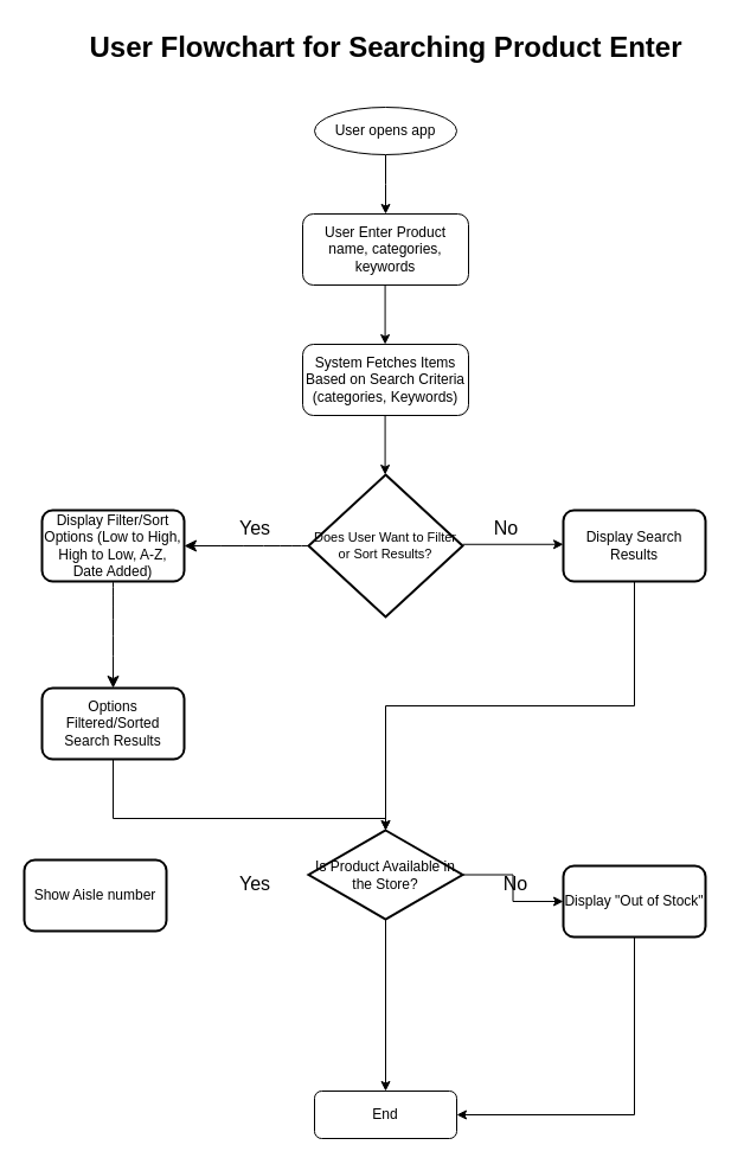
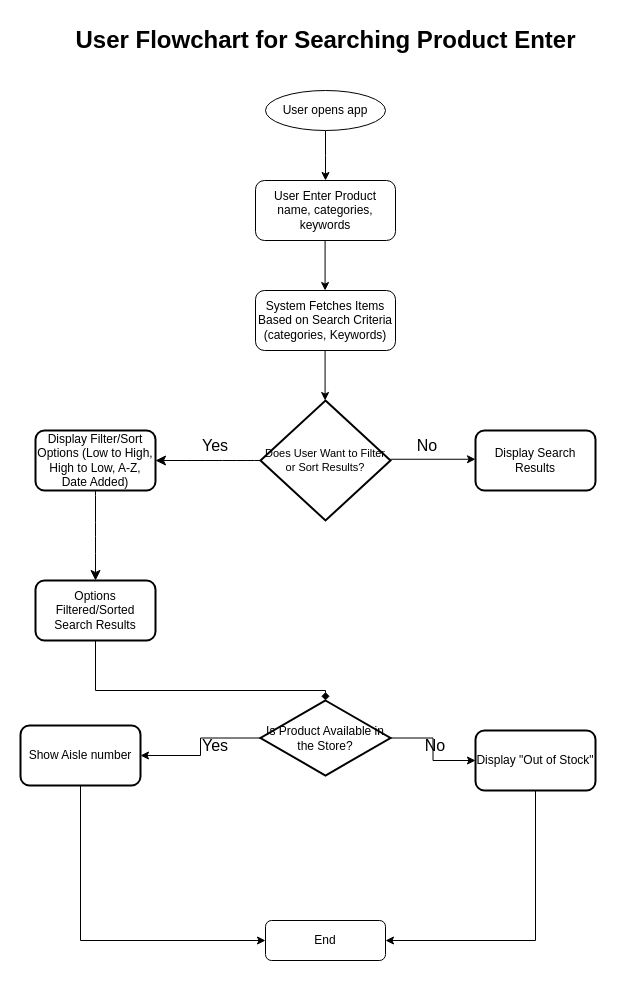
  <mxCell id="0" />
  <mxCell id="1" parent="0" />
  <mxCell id="2" value="" style="edgeStyle=orthogonalEdgeStyle;rounded=0;orthogonalLoop=1;jettySize=auto;html=1;" parent="1" source="3" edge="1"><mxGeometry relative="1" as="geometry"><mxPoint x="325" y="180" as="targetPoint" /></mxGeometry></mxCell>
  <mxCell id="3" value="User opens app" style="ellipse;whiteSpace=wrap;html=1;fontSize=12;glass=0;strokeWidth=1;shadow=0;" parent="1" vertex="1"><mxGeometry x="265" y="90" width="120" height="40" as="geometry" /></mxCell>
  <mxCell id="4" value="User Enter Product name, categories, keywords" style="rounded=1;whiteSpace=wrap;html=1;fontSize=12;glass=0;strokeWidth=1;shadow=0;" parent="1" vertex="1"><mxGeometry x="255" y="180" width="140" height="60" as="geometry" /></mxCell>
  <mxCell id="5" value="User Flowchart for Searching Product Enter" style="text;strokeColor=none;fillColor=none;html=1;fontSize=24;fontStyle=1;verticalAlign=middle;align=center;" parent="1" vertex="1"><mxGeometry x="275" y="20" width="100" height="40" as="geometry" /></mxCell>
  <mxCell id="6" value="" style="edgeStyle=orthogonalEdgeStyle;rounded=0;orthogonalLoop=1;jettySize=auto;html=1;" parent="1" edge="1"><mxGeometry relative="1" as="geometry"><mxPoint x="324.58" y="240" as="sourcePoint" /><mxPoint x="324.58" y="290" as="targetPoint" /></mxGeometry></mxCell>
  <mxCell id="7" value="" style="edgeStyle=orthogonalEdgeStyle;rounded=0;orthogonalLoop=1;jettySize=auto;html=1;" parent="1" edge="1"><mxGeometry relative="1" as="geometry"><mxPoint x="325" y="510" as="targetPoint" /><mxPoint x="325" y="460" as="sourcePoint" /></mxGeometry></mxCell>
  <mxCell id="8" value="System Fetches Items Based on Search Criteria (categories, Keywords)" style="rounded=1;whiteSpace=wrap;html=1;fontSize=12;glass=0;strokeWidth=1;shadow=0;" parent="1" vertex="1"><mxGeometry x="255" y="290" width="140" height="60" as="geometry" /></mxCell>
  <mxCell id="9" value="" style="edgeStyle=orthogonalEdgeStyle;rounded=0;orthogonalLoop=1;jettySize=auto;html=1;" parent="1" edge="1"><mxGeometry relative="1" as="geometry"><mxPoint x="324.58" y="350" as="sourcePoint" /><mxPoint x="324.58" y="400" as="targetPoint" /></mxGeometry></mxCell>
  <mxCell id="10" value="" style="edgeStyle=none;curved=1;rounded=0;orthogonalLoop=1;jettySize=auto;html=1;fontSize=12;startSize=8;endSize=8;" parent="1" source="11" target="13" edge="1"><mxGeometry relative="1" as="geometry" /></mxCell>
  <mxCell id="11" value="&lt;div style=&quot;&quot;&gt;&lt;span style=&quot;font-size: 11px;&quot;&gt;&lt;br&gt;&lt;/span&gt;&lt;/div&gt;&lt;font style=&quot;font-size: 11px;&quot;&gt;&lt;div style=&quot;&quot;&gt;Does User Want to Filter or Sort Results?&lt;/div&gt;&lt;/font&gt;&lt;div style=&quot;&quot;&gt;&lt;br&gt;&lt;/div&gt;" style="strokeWidth=2;html=1;shape=mxgraph.flowchart.decision;whiteSpace=wrap;align=center;" parent="1" vertex="1"><mxGeometry x="260" y="400" width="130" height="120" as="geometry" /></mxCell>
  <mxCell id="12" value="" style="edgeStyle=none;curved=1;rounded=0;orthogonalLoop=1;jettySize=auto;html=1;fontSize=12;startSize=8;endSize=8;" parent="1" source="13" target="17" edge="1"><mxGeometry relative="1" as="geometry" /></mxCell>
  <mxCell id="13" value="Display Filter/Sort Options (Low to High, High to Low, A-Z, Date Added)" style="rounded=1;whiteSpace=wrap;html=1;strokeWidth=2;" parent="1" vertex="1"><mxGeometry x="35" y="430" width="120" height="60" as="geometry" /></mxCell>
  <mxCell id="14" value="Yes" style="text;strokeColor=none;align=center;fillColor=none;html=1;verticalAlign=middle;whiteSpace=wrap;rounded=0;fontSize=16;" parent="1" vertex="1"><mxGeometry x="185" y="430" width="60" height="30" as="geometry" /></mxCell>
  <mxCell id="15" value="Display Search Results" style="rounded=1;whiteSpace=wrap;html=1;strokeWidth=2;" parent="1" vertex="1"><mxGeometry x="475" y="430" width="120" height="60" as="geometry" /></mxCell>
  <mxCell id="16" value="No" style="text;strokeColor=none;align=center;fillColor=none;html=1;verticalAlign=middle;whiteSpace=wrap;rounded=0;fontSize=16;rotation=0;" parent="1" vertex="1"><mxGeometry x="397" y="430" width="60" height="30" as="geometry" /></mxCell>
  <mxCell id="17" value="Options Filtered/Sorted Search Results" style="whiteSpace=wrap;html=1;rounded=1;strokeWidth=2;" parent="1" vertex="1"><mxGeometry x="35" y="580" width="120" height="60" as="geometry" /></mxCell>
- <mxCell id="18" value="" style="endArrow=classic;html=1;rounded=0;exitX=0.5;exitY=1;exitDx=0;exitDy=0;entryX=0.5;entryY=0;entryDx=0;entryDy=0;entryPerimeter=0;edgeStyle=orthogonalEdgeStyle;" parent="1" source="17" target="21" edge="1"><mxGeometry width="50" height="50" relative="1" as="geometry"><mxPoint x="85" y="670" as="sourcePoint" /><mxPoint x="265" y="730" as="targetPoint" /><Array as="points"><mxPoint x="95" y="690" /><mxPoint x="325" y="690" /></Array></mxGeometry></mxCell>
- <mxCell id="19" value="" style="edgeStyle=orthogonalEdgeStyle;rounded=0;orthogonalLoop=1;jettySize=auto;html=1;" parent="1" source="21" target="28" edge="1"><mxGeometry relative="1" as="geometry" /></mxCell>
+ <mxCell id="18" value="" style="endArrow=diamond;html=1;rounded=0;exitX=0.5;exitY=1;exitDx=0;exitDy=0;entryX=0.5;entryY=0;entryDx=0;entryDy=0;entryPerimeter=0;edgeStyle=orthogonalEdgeStyle;" parent="1" source="17" target="21" edge="1"><mxGeometry width="50" height="50" relative="1" as="geometry"><mxPoint x="85" y="670" as="sourcePoint" /><mxPoint x="265" y="730" as="targetPoint" /><Array as="points"><mxPoint x="95" y="690" /><mxPoint x="325" y="690" /></Array></mxGeometry></mxCell>
+ <mxCell id="19" value="" style="edgeStyle=orthogonalEdgeStyle;rounded=0;orthogonalLoop=1;jettySize=auto;html=1;" parent="1" source="21" target="22" edge="1"><mxGeometry relative="1" as="geometry" /></mxCell>
  <mxCell id="20" value="" style="edgeStyle=orthogonalEdgeStyle;rounded=0;orthogonalLoop=1;jettySize=auto;html=1;" parent="1" source="21" target="23" edge="1"><mxGeometry relative="1" as="geometry" /></mxCell>
  <mxCell id="21" value="&lt;div style=&quot;&quot;&gt;Is Product Available in the Store?&lt;br&gt;&lt;/div&gt;" style="strokeWidth=2;html=1;shape=mxgraph.flowchart.decision;whiteSpace=wrap;align=center;" parent="1" vertex="1"><mxGeometry x="260" y="700" width="130" height="75" as="geometry" /></mxCell>
  <mxCell id="22" value="Show Aisle number" style="rounded=1;whiteSpace=wrap;html=1;strokeWidth=2;" parent="1" vertex="1"><mxGeometry x="20" y="725" width="120" height="60" as="geometry" /></mxCell>
  <mxCell id="23" value="Display &quot;Out of Stock&quot;" style="rounded=1;whiteSpace=wrap;html=1;strokeWidth=2;" parent="1" vertex="1"><mxGeometry x="475" y="730" width="120" height="60" as="geometry" /></mxCell>
  <mxCell id="24" value="Yes" style="text;strokeColor=none;align=center;fillColor=none;html=1;verticalAlign=middle;whiteSpace=wrap;rounded=0;fontSize=16;" parent="1" vertex="1"><mxGeometry x="185" y="730" width="60" height="30" as="geometry" /></mxCell>
  <mxCell id="25" value="No" style="text;strokeColor=none;align=center;fillColor=none;html=1;verticalAlign=middle;whiteSpace=wrap;rounded=0;fontSize=16;" parent="1" vertex="1"><mxGeometry x="405" y="730" width="60" height="30" as="geometry" /></mxCell>
  <mxCell id="26" value="" style="edgeStyle=orthogonalEdgeStyle;rounded=0;orthogonalLoop=1;jettySize=auto;html=1;" parent="1" edge="1"><mxGeometry relative="1" as="geometry"><mxPoint x="390" y="458.75" as="sourcePoint" /><mxPoint x="475" y="458.75" as="targetPoint" /></mxGeometry></mxCell>
- <mxCell id="27" value="" style="endArrow=classic;html=1;rounded=0;exitX=0.5;exitY=1;exitDx=0;exitDy=0;entryX=0.5;entryY=0;entryDx=0;entryDy=0;entryPerimeter=0;edgeStyle=orthogonalEdgeStyle;" parent="1" source="15" target="21" edge="1"><mxGeometry width="50" height="50" relative="1" as="geometry"><mxPoint x="385" y="670" as="sourcePoint" /><mxPoint x="385" y="640" as="targetPoint" /></mxGeometry></mxCell>
  <mxCell id="28" value="End" style="whiteSpace=wrap;html=1;rounded=1;glass=0;strokeWidth=1;shadow=0;" parent="1" vertex="1"><mxGeometry x="265" y="920" width="120" height="40" as="geometry" /></mxCell>
  <mxCell id="29" value="" style="endArrow=classic;html=1;rounded=0;entryX=1;entryY=0.5;entryDx=0;entryDy=0;exitX=0.5;exitY=1;exitDx=0;exitDy=0;edgeStyle=orthogonalEdgeStyle;" parent="1" source="23" target="28" edge="1"><mxGeometry width="50" height="50" relative="1" as="geometry"><mxPoint x="295" y="860" as="sourcePoint" /><mxPoint x="345" y="810" as="targetPoint" /></mxGeometry></mxCell>
+ <mxCell id="30" value="" style="endArrow=classic;html=1;rounded=0;exitX=0.5;exitY=1;exitDx=0;exitDy=0;entryX=0;entryY=0.5;entryDx=0;entryDy=0;edgeStyle=orthogonalEdgeStyle;" parent="1" source="22" target="28" edge="1"><mxGeometry width="50" height="50" relative="1" as="geometry"><mxPoint x="295" y="860" as="sourcePoint" /><mxPoint x="285" y="880" as="targetPoint" /></mxGeometry></mxCell>
